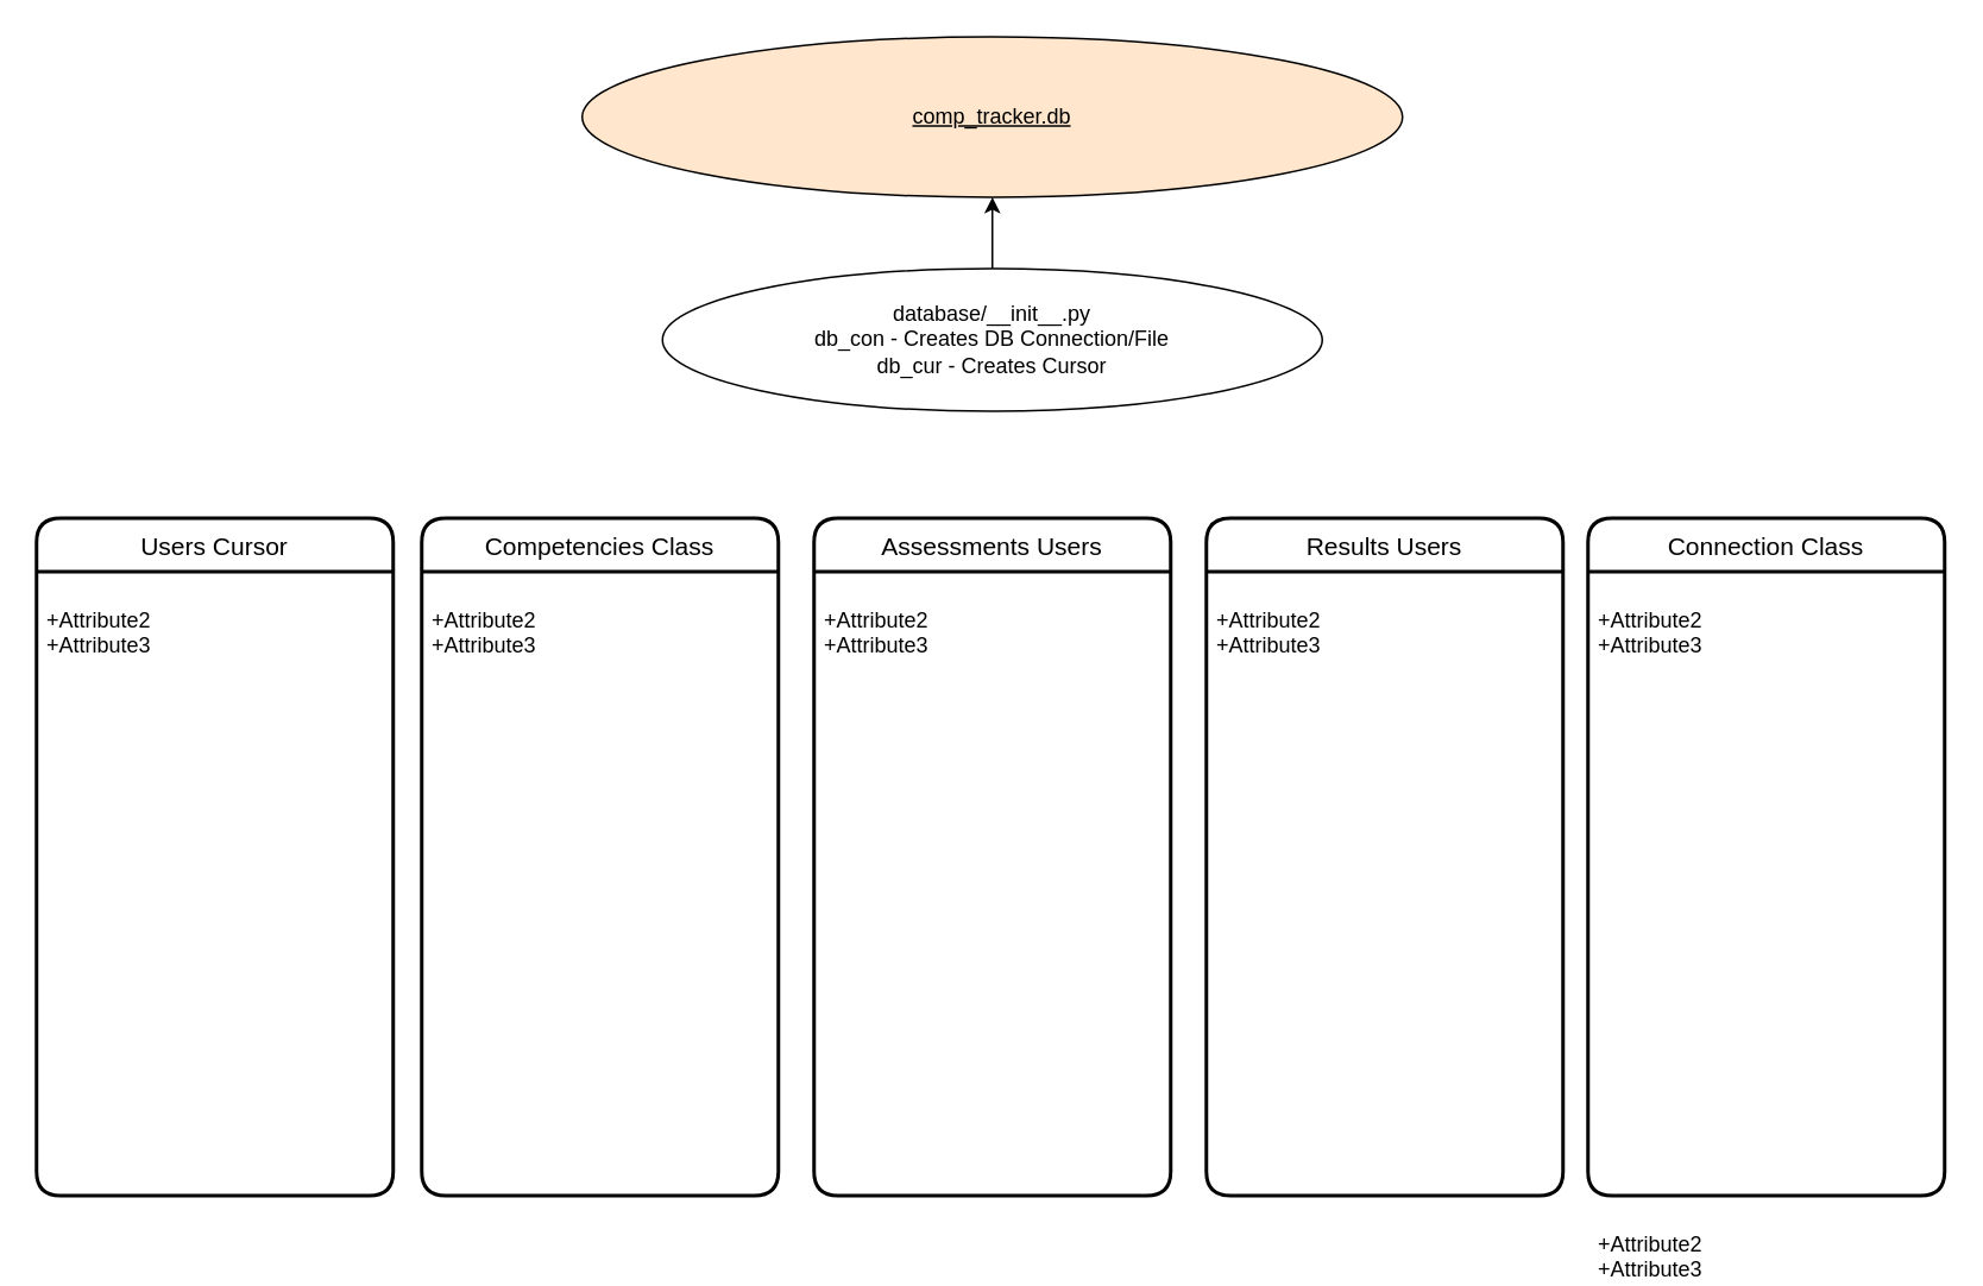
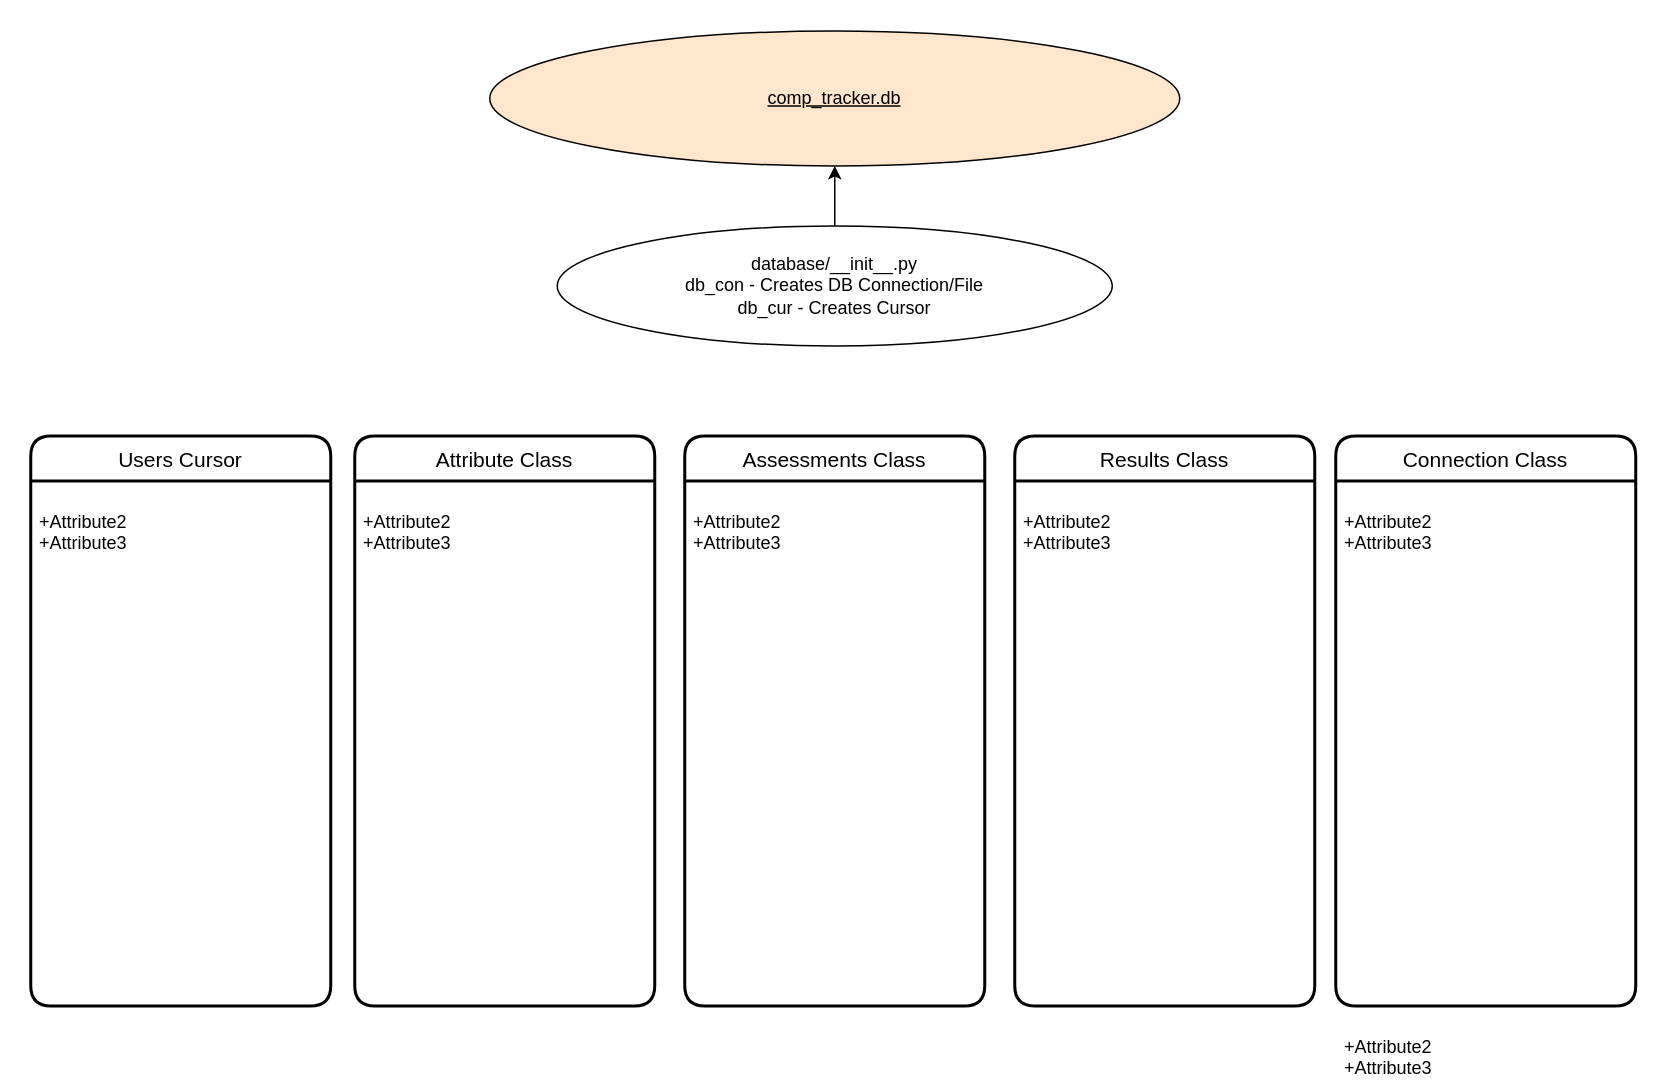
  <mxCell id="0" />
  <mxCell id="1" parent="0" />
  <mxCell id="2" value="comp_tracker.db" style="ellipse;whiteSpace=wrap;html=1;align=center;fontStyle=4;fillColor=#ffe6cc;" vertex="1" parent="1"><mxGeometry x="326" y="20" width="460" height="90" as="geometry" /></mxCell>
  <mxCell id="3" style="edgeStyle=none;html=1;exitX=0.5;exitY=0;exitDx=0;exitDy=0;" edge="1" parent="1" source="4" target="2"><mxGeometry relative="1" as="geometry" /></mxCell>
  <mxCell id="4" value="database/__init__.py&lt;br&gt;db_con - Creates DB Connection/File&lt;br&gt;db_cur - Creates Cursor" style="ellipse;whiteSpace=wrap;html=1;align=center;" vertex="1" parent="1"><mxGeometry x="371" y="150" width="370" height="80" as="geometry" /></mxCell>
  <mxCell id="5" value="Users Cursor" style="swimlane;childLayout=stackLayout;horizontal=1;startSize=30;horizontalStack=0;rounded=1;fontSize=14;fontStyle=0;strokeWidth=2;resizeParent=0;resizeLast=1;shadow=0;dashed=0;align=center;" vertex="1" parent="1"><mxGeometry x="20" y="290" width="200" height="380" as="geometry" /></mxCell>
  <mxCell id="6" value="&#10;+Attribute2&#10;+Attribute3" style="align=left;strokeColor=none;fillColor=none;spacingLeft=4;fontSize=12;verticalAlign=top;resizable=0;rotatable=0;part=1;" vertex="1" parent="5"><mxGeometry y="30" width="200" height="350" as="geometry" /></mxCell>
- <mxCell id="7" value="Competencies Class" style="swimlane;childLayout=stackLayout;horizontal=1;startSize=30;horizontalStack=0;rounded=1;fontSize=14;fontStyle=0;strokeWidth=2;resizeParent=0;resizeLast=1;shadow=0;dashed=0;align=center;" vertex="1" parent="1"><mxGeometry x="236" y="290" width="200" height="380" as="geometry" /></mxCell>
+ <mxCell id="7" value="Attribute Class" style="swimlane;childLayout=stackLayout;horizontal=1;startSize=30;horizontalStack=0;rounded=1;fontSize=14;fontStyle=0;strokeWidth=2;resizeParent=0;resizeLast=1;shadow=0;dashed=0;align=center;" vertex="1" parent="1"><mxGeometry x="236" y="290" width="200" height="380" as="geometry" /></mxCell>
  <mxCell id="8" value="&#10;+Attribute2&#10;+Attribute3" style="align=left;strokeColor=none;fillColor=none;spacingLeft=4;fontSize=12;verticalAlign=top;resizable=0;rotatable=0;part=1;" vertex="1" parent="7"><mxGeometry y="30" width="200" height="350" as="geometry" /></mxCell>
- <mxCell id="9" value="Assessments Users" style="swimlane;childLayout=stackLayout;horizontal=1;startSize=30;horizontalStack=0;rounded=1;fontSize=14;fontStyle=0;strokeWidth=2;resizeParent=0;resizeLast=1;shadow=0;dashed=0;align=center;" vertex="1" parent="1"><mxGeometry x="456" y="290" width="200" height="380" as="geometry" /></mxCell>
+ <mxCell id="9" value="Assessments Class" style="swimlane;childLayout=stackLayout;horizontal=1;startSize=30;horizontalStack=0;rounded=1;fontSize=14;fontStyle=0;strokeWidth=2;resizeParent=0;resizeLast=1;shadow=0;dashed=0;align=center;" vertex="1" parent="1"><mxGeometry x="456" y="290" width="200" height="380" as="geometry" /></mxCell>
  <mxCell id="10" value="&#10;+Attribute2&#10;+Attribute3" style="align=left;strokeColor=none;fillColor=none;spacingLeft=4;fontSize=12;verticalAlign=top;resizable=0;rotatable=0;part=1;" vertex="1" parent="9"><mxGeometry y="30" width="200" height="350" as="geometry" /></mxCell>
- <mxCell id="11" value="Results Users" style="swimlane;childLayout=stackLayout;horizontal=1;startSize=30;horizontalStack=0;rounded=1;fontSize=14;fontStyle=0;strokeWidth=2;resizeParent=0;resizeLast=1;shadow=0;dashed=0;align=center;" vertex="1" parent="1"><mxGeometry x="676" y="290" width="200" height="380" as="geometry" /></mxCell>
+ <mxCell id="11" value="Results Class" style="swimlane;childLayout=stackLayout;horizontal=1;startSize=30;horizontalStack=0;rounded=1;fontSize=14;fontStyle=0;strokeWidth=2;resizeParent=0;resizeLast=1;shadow=0;dashed=0;align=center;" vertex="1" parent="1"><mxGeometry x="676" y="290" width="200" height="380" as="geometry" /></mxCell>
  <mxCell id="12" value="&#10;+Attribute2&#10;+Attribute3" style="align=left;strokeColor=none;fillColor=none;spacingLeft=4;fontSize=12;verticalAlign=top;resizable=0;rotatable=0;part=1;" vertex="1" parent="11"><mxGeometry y="30" width="200" height="350" as="geometry" /></mxCell>
  <mxCell id="13" value="Connection Class" style="swimlane;childLayout=stackLayout;horizontal=1;startSize=30;horizontalStack=0;rounded=1;fontSize=14;fontStyle=0;strokeWidth=2;resizeParent=0;resizeLast=1;shadow=0;dashed=0;align=center;" vertex="1" parent="1"><mxGeometry x="890" y="290" width="200" height="380" as="geometry" /></mxCell>
  <mxCell id="14" value="&#10;+Attribute2&#10;+Attribute3" style="align=left;strokeColor=none;fillColor=none;spacingLeft=4;fontSize=12;verticalAlign=top;resizable=0;rotatable=0;part=1;" vertex="1" parent="13"><mxGeometry y="30" width="200" height="350" as="geometry" /></mxCell>
  <mxCell id="15" value="&#10;+Attribute2&#10;+Attribute3" style="align=left;strokeColor=none;fillColor=none;spacingLeft=4;fontSize=12;verticalAlign=top;resizable=0;rotatable=0;part=1;" vertex="1" parent="13"><mxGeometry y="380" width="200" as="geometry" /></mxCell>
